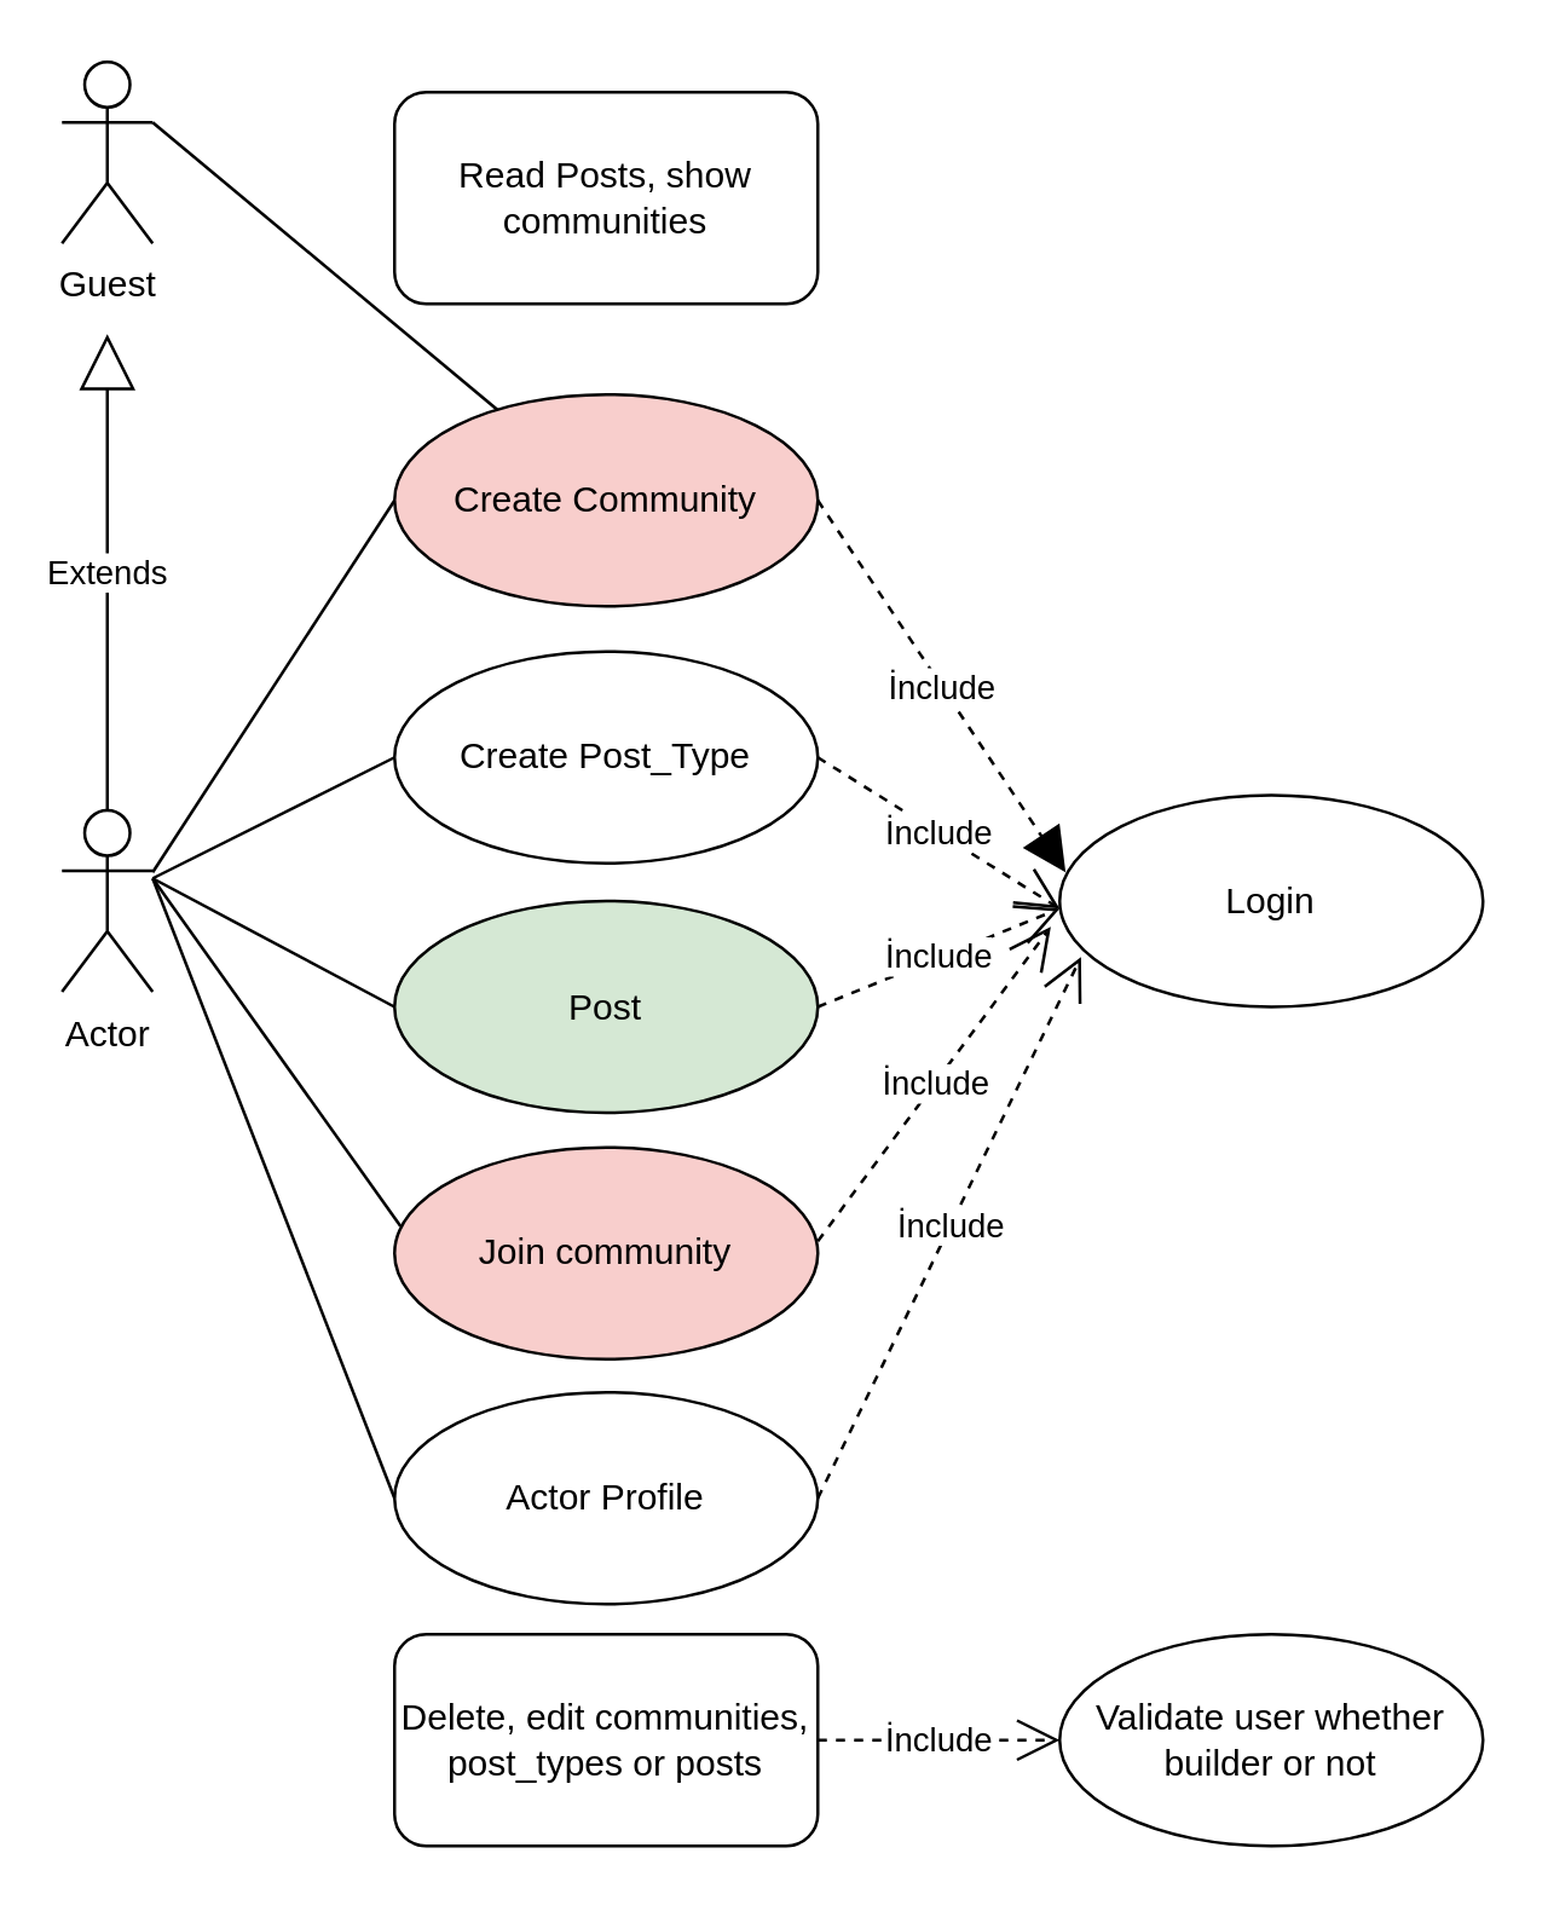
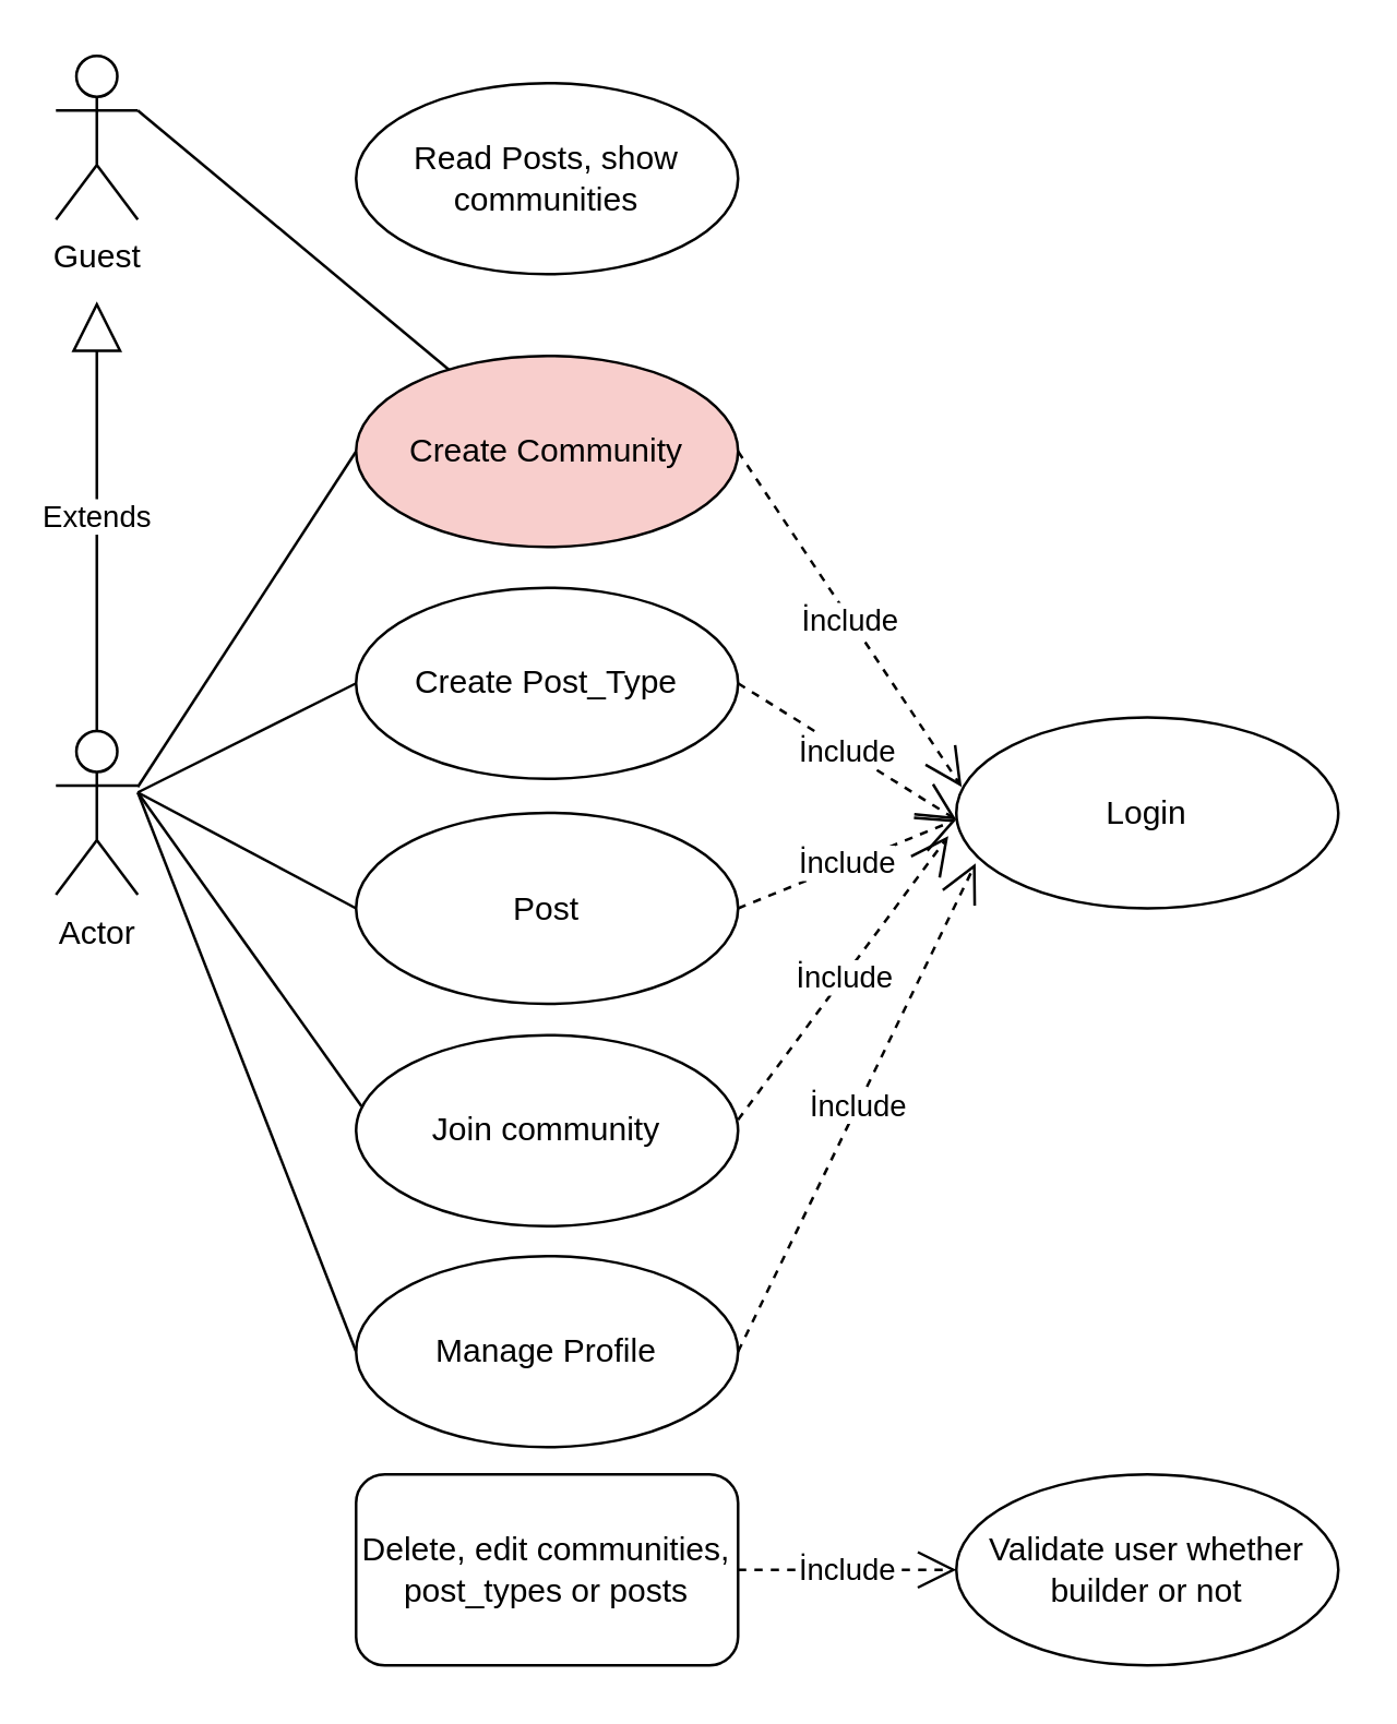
  <mxCell id="0" />
  <mxCell id="1" parent="0" />
  <mxCell id="2" value="Actor" style="shape=umlActor;verticalLabelPosition=bottom;labelBackgroundColor=#ffffff;verticalAlign=top;html=1;outlineConnect=0;" vertex="1" parent="1"><mxGeometry x="20" y="267.5" width="30" height="60" as="geometry" /></mxCell>
  <mxCell id="3" value="Create Community" style="ellipse;whiteSpace=wrap;html=1;fillColor=#f8cecc;" vertex="1" parent="1"><mxGeometry x="130" y="130" width="140" height="70" as="geometry" /></mxCell>
  <mxCell id="4" value="Create Post_Type" style="ellipse;whiteSpace=wrap;html=1;" vertex="1" parent="1"><mxGeometry x="130" y="215" width="140" height="70" as="geometry" /></mxCell>
- <mxCell id="5" value="Post" style="ellipse;whiteSpace=wrap;html=1;fillColor=#d5e8d4;" vertex="1" parent="1"><mxGeometry x="130" y="297.5" width="140" height="70" as="geometry" /></mxCell>
- <mxCell id="6" value="Join community" style="ellipse;whiteSpace=wrap;html=1;fillColor=#f8cecc;" vertex="1" parent="1"><mxGeometry x="130" y="379" width="140" height="70" as="geometry" /></mxCell>
- <mxCell id="7" value="Actor Profile" style="ellipse;whiteSpace=wrap;html=1;" vertex="1" parent="1"><mxGeometry x="130" y="460" width="140" height="70" as="geometry" /></mxCell>
+ <mxCell id="5" value="Post" style="ellipse;whiteSpace=wrap;html=1;" vertex="1" parent="1"><mxGeometry x="130" y="297.5" width="140" height="70" as="geometry" /></mxCell>
+ <mxCell id="6" value="Join community" style="ellipse;whiteSpace=wrap;html=1;" vertex="1" parent="1"><mxGeometry x="130" y="379" width="140" height="70" as="geometry" /></mxCell>
+ <mxCell id="7" value="Manage Profile" style="ellipse;whiteSpace=wrap;html=1;" vertex="1" parent="1"><mxGeometry x="130" y="460" width="140" height="70" as="geometry" /></mxCell>
  <mxCell id="8" value="Extends" style="endArrow=block;endSize=16;endFill=0;html=1;exitX=0.5;exitY=0;exitDx=0;exitDy=0;exitPerimeter=0;" edge="1" parent="1" source="2"><mxGeometry width="160" relative="1" as="geometry"><mxPoint x="-90" y="214.5" as="sourcePoint" /><mxPoint x="35" y="110" as="targetPoint" /></mxGeometry></mxCell>
  <mxCell id="9" value="Guest" style="shape=umlActor;verticalLabelPosition=bottom;labelBackgroundColor=#ffffff;verticalAlign=top;html=1;outlineConnect=0;" vertex="1" parent="1"><mxGeometry x="20" y="20" width="30" height="60" as="geometry" /></mxCell>
- <mxCell id="10" value="Read Posts, show communities" style="whiteSpace=wrap;html=1;rounded=1;" vertex="1" parent="1"><mxGeometry x="130" y="30" width="140" height="70" as="geometry" /></mxCell>
+ <mxCell id="10" value="Read Posts, show communities" style="ellipse;whiteSpace=wrap;html=1;" vertex="1" parent="1"><mxGeometry x="130" y="30" width="140" height="70" as="geometry" /></mxCell>
  <mxCell id="11" value="" style="endArrow=none;html=1;entryX=0;entryY=0.5;entryDx=0;entryDy=0;" edge="1" parent="1" target="3"><mxGeometry width="50" height="50" relative="1" as="geometry"><mxPoint x="50" y="288" as="sourcePoint" /><mxPoint x="120" y="130" as="targetPoint" /></mxGeometry></mxCell>
  <mxCell id="12" value="" style="endArrow=none;html=1;entryX=0;entryY=0.5;entryDx=0;entryDy=0;" edge="1" parent="1" target="4"><mxGeometry width="50" height="50" relative="1" as="geometry"><mxPoint x="50" y="290" as="sourcePoint" /><mxPoint x="140" y="175" as="targetPoint" /></mxGeometry></mxCell>
  <mxCell id="13" value="" style="endArrow=none;html=1;entryX=0;entryY=0.5;entryDx=0;entryDy=0;" edge="1" parent="1" target="5"><mxGeometry width="50" height="50" relative="1" as="geometry"><mxPoint x="50" y="290" as="sourcePoint" /><mxPoint x="140" y="260" as="targetPoint" /></mxGeometry></mxCell>
  <mxCell id="14" value="" style="endArrow=none;html=1;entryX=0.014;entryY=0.371;entryDx=0;entryDy=0;entryPerimeter=0;" edge="1" parent="1" target="6"><mxGeometry width="50" height="50" relative="1" as="geometry"><mxPoint x="50" y="290" as="sourcePoint" /><mxPoint x="140" y="385" as="targetPoint" /></mxGeometry></mxCell>
  <mxCell id="15" value="" style="endArrow=none;html=1;entryX=0;entryY=0.5;entryDx=0;entryDy=0;" edge="1" parent="1" target="7"><mxGeometry width="50" height="50" relative="1" as="geometry"><mxPoint x="50" y="290" as="sourcePoint" /><mxPoint x="141.96" y="414.97" as="targetPoint" /></mxGeometry></mxCell>
  <mxCell id="16" value="" style="endArrow=none;html=1;exitX=1;exitY=0.333;exitDx=0;exitDy=0;exitPerimeter=0;" edge="1" parent="1" source="9" target="3"><mxGeometry width="50" height="50" relative="1" as="geometry"><mxPoint x="50" y="62" as="sourcePoint" /><mxPoint x="140" y="190" as="targetPoint" /></mxGeometry></mxCell>
  <mxCell id="17" value="Login" style="ellipse;whiteSpace=wrap;html=1;" vertex="1" parent="1"><mxGeometry x="350" y="262.5" width="140" height="70" as="geometry" /></mxCell>
- <mxCell id="18" value="İnclude" style="endArrow=block;endSize=12;dashed=1;html=1;exitX=1;exitY=0.5;exitDx=0;exitDy=0;entryX=0.014;entryY=0.364;entryDx=0;entryDy=0;entryPerimeter=0;" edge="1" parent="1" source="3" target="17"><mxGeometry width="160" relative="1" as="geometry"><mxPoint x="370" y="140" as="sourcePoint" /><mxPoint x="530" y="140" as="targetPoint" /></mxGeometry></mxCell>
+ <mxCell id="18" value="İnclude" style="endArrow=open;endSize=12;dashed=1;html=1;exitX=1;exitY=0.5;exitDx=0;exitDy=0;entryX=0.014;entryY=0.364;entryDx=0;entryDy=0;entryPerimeter=0;" edge="1" parent="1" source="3" target="17"><mxGeometry width="160" relative="1" as="geometry"><mxPoint x="370" y="140" as="sourcePoint" /><mxPoint x="530" y="140" as="targetPoint" /></mxGeometry></mxCell>
  <mxCell id="19" value="İnclude" style="endArrow=open;endSize=12;dashed=1;html=1;exitX=1;exitY=0.5;exitDx=0;exitDy=0;" edge="1" parent="1" source="4"><mxGeometry width="160" relative="1" as="geometry"><mxPoint x="280" y="175" as="sourcePoint" /><mxPoint x="350" y="300" as="targetPoint" /></mxGeometry></mxCell>
  <mxCell id="20" value="İnclude" style="endArrow=open;endSize=12;dashed=1;html=1;exitX=1;exitY=0.5;exitDx=0;exitDy=0;" edge="1" parent="1" source="5"><mxGeometry width="160" relative="1" as="geometry"><mxPoint x="280" y="260" as="sourcePoint" /><mxPoint x="350" y="300" as="targetPoint" /></mxGeometry></mxCell>
  <mxCell id="21" value="İnclude" style="endArrow=open;endSize=12;dashed=1;html=1;entryX=-0.021;entryY=0.621;entryDx=0;entryDy=0;entryPerimeter=0;" edge="1" parent="1" target="17"><mxGeometry width="160" relative="1" as="geometry"><mxPoint x="270" y="410" as="sourcePoint" /><mxPoint x="360" y="310" as="targetPoint" /></mxGeometry></mxCell>
  <mxCell id="22" value="İnclude" style="endArrow=open;endSize=12;dashed=1;html=1;entryX=-0.021;entryY=0.621;entryDx=0;entryDy=0;entryPerimeter=0;exitX=1;exitY=0.5;exitDx=0;exitDy=0;" edge="1" parent="1" source="7"><mxGeometry width="160" relative="1" as="geometry"><mxPoint x="280" y="420" as="sourcePoint" /><mxPoint x="357.06" y="315.97" as="targetPoint" /></mxGeometry></mxCell>
  <mxCell id="23" value="Delete, edit communities, post_types or posts" style="whiteSpace=wrap;html=1;rounded=1;" vertex="1" parent="1"><mxGeometry x="130" y="540" width="140" height="70" as="geometry" /></mxCell>
  <mxCell id="24" value="Validate user whether builder or not" style="ellipse;whiteSpace=wrap;html=1;" vertex="1" parent="1"><mxGeometry x="350" y="540" width="140" height="70" as="geometry" /></mxCell>
  <mxCell id="25" value="İnclude" style="endArrow=open;endSize=12;dashed=1;html=1;exitX=1;exitY=0.5;exitDx=0;exitDy=0;" edge="1" parent="1" source="23" target="24"><mxGeometry width="160" relative="1" as="geometry"><mxPoint x="280" y="505" as="sourcePoint" /><mxPoint x="367.06" y="325.97" as="targetPoint" /></mxGeometry></mxCell>
